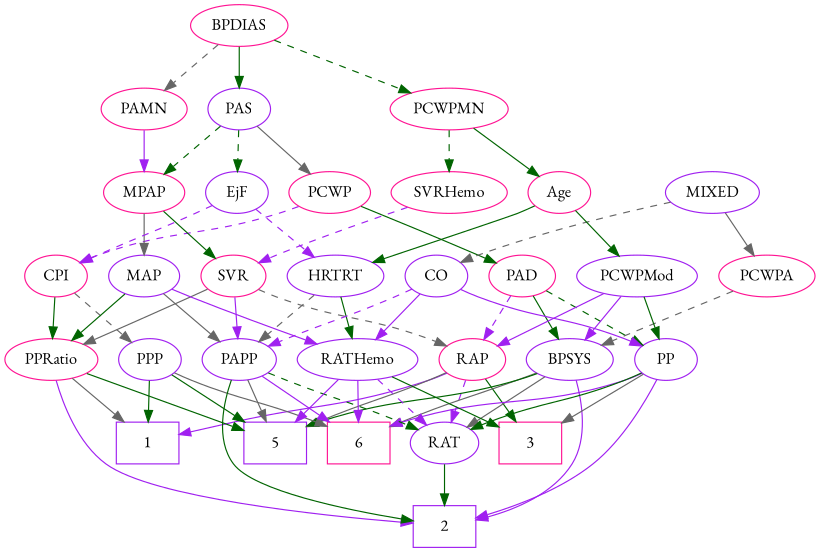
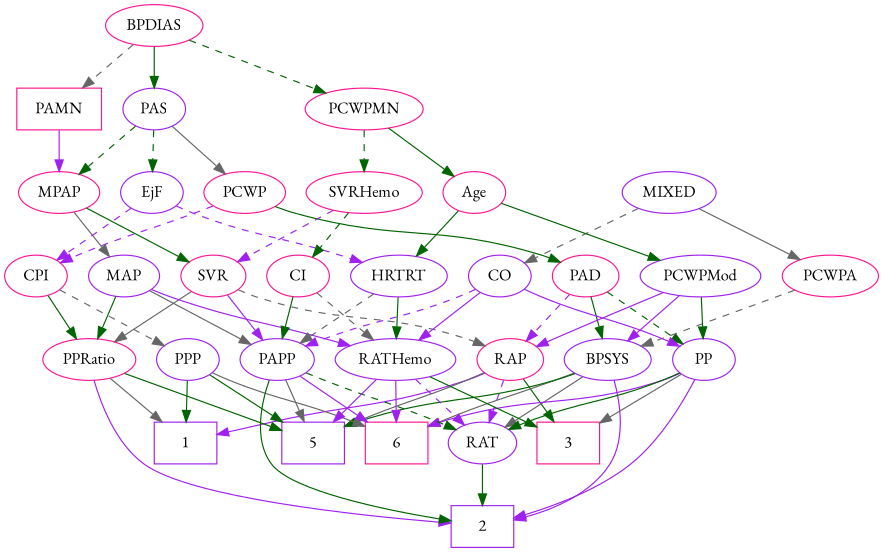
  strict digraph {
    fontname="EB Garamond"
    node [color=purple fontname="EB Garamond"]
    edge [color=darkgreen fontname="EB Garamond" style=solid]
    1 [height=0.5 shape=box width=0.75]
    2 [height=0.5 shape=box width=0.75]
    3 [color=deeppink height=0.5 shape=box width=0.75]
    n4 [color=deeppink height=0.5 label=6 shape=box width=0.75]
    5 [height=0.5 shape=box width=0.75]
    RAP [color=deeppink height=0.5 width=0.77632]
    RAT [height=0.5 width=0.75827]
    PAS [height=0.5 width=0.75]
    PCWP [color=deeppink height=0.5 width=0.97491]
    MPAP [color=deeppink height=0.5 width=0.97491]
    EjF [height=0.5 width=0.75]
    PAD [color=deeppink height=0.5 width=0.79437]
    CPI [color=deeppink height=0.5 width=0.75]
    SVR [color=deeppink height=0.5 width=0.77632]
    MAP [height=0.5 width=0.84854]
    HRTRT [height=0.5 width=1.1013]
    BPSYS [height=0.5 width=1.0471]
    PP [height=0.5 width=0.75]
    PPRatio [color=deeppink height=0.5 width=1.1013]
    PPP [height=0.5 width=0.75]
    PAPP [height=0.5 width=0.88464]
    RATHemo [height=0.5 width=1.3721]
-   PAMN [color=deeppink height=0.5 width=1.011]
+   PAMN [color=deeppink height=0.5 width=1.011 shape=box]
    MIXED [height=0.5 width=1.1193]
    PCWPA [color=deeppink height=0.5 width=1.1555]
    CO [height=0.5 width=0.75]
    PCWPMod [height=0.5 width=1.4443]
    PCWPMN [color=deeppink height=0.5 width=1.3902]
    SVRHemo [color=deeppink height=0.5 width=1.3902]
    Age [color=deeppink height=0.5 width=0.75]
+   CI [color=deeppink height=0.5 width=0.75]
    BPDIAS [color=deeppink height=0.5 width=1.1735]
    RAP -> 1 [color=purple]
    RAP -> 3
    RAP -> 5 [color=gray40]
    RAP -> RAT [color=purple style=dashed]
    RAT -> 2
    PAS -> PCWP [color=gray40]
    PAS -> MPAP [style=dashed]
    PAS -> EjF [style=dashed]
    PCWP -> PAD
    PCWP -> CPI [color=purple style=dashed]
    MPAP -> SVR
    MPAP -> MAP [color=gray40]
    EjF -> CPI [color=purple style=dashed]
    EjF -> HRTRT [color=purple style=dashed]
    PAD -> RAP [color=purple style=dashed]
    PAD -> BPSYS
    PAD -> PP [style=dashed]
    CPI -> PPRatio
    CPI -> PPP [color=gray40 style=dashed]
    SVR -> RAP [color=gray40 style=dashed]
    SVR -> PPRatio [color=gray40]
    SVR -> PAPP [color=purple]
    MAP -> PPRatio
    MAP -> PAPP [color=gray40]
    MAP -> RATHemo [color=purple]
    HRTRT -> PAPP [color=gray40 style=dashed]
    HRTRT -> RATHemo
    BPSYS -> 2 [color=purple]
    BPSYS -> n4 [color=gray40]
    BPSYS -> 5
    BPSYS -> RAT [color=gray40]
    PP -> 2 [color=purple]
    PP -> 3 [color=gray40]
    PP -> n4 [color=purple]
    PP -> RAT
    PPRatio -> 1 [color=gray40]
    PPRatio -> 2 [color=purple]
    PPRatio -> 5
    PPP -> 1
    PPP -> n4 [color=gray40]
    PPP -> 5
    PAPP -> 2
    PAPP -> n4 [color=purple]
    PAPP -> 5 [color=gray40]
    PAPP -> RAT [style=dashed]
    RATHemo -> 3
    RATHemo -> n4 [color=purple]
    RATHemo -> 5 [color=purple]
    RATHemo -> RAT [color=purple style=dashed]
    PAMN -> MPAP [color=purple]
    MIXED -> PCWPA [color=gray40]
    MIXED -> CO [color=gray40 style=dashed]
    PCWPA -> BPSYS [color=gray40 style=dashed]
    CO -> PP [color=purple]
    CO -> PAPP [color=purple style=dashed]
    CO -> RATHemo [color=purple]
    PCWPMod -> RAP [color=purple]
    PCWPMod -> BPSYS [color=purple]
    PCWPMod -> PP
    PCWPMN -> SVRHemo [style=dashed]
    PCWPMN -> Age
    SVRHemo -> SVR [color=purple style=dashed]
+   SVRHemo -> CI [style=dashed]
    Age -> HRTRT
    Age -> PCWPMod
+   CI -> PAPP
+   CI -> RATHemo [color=gray40 style=dashed]
    BPDIAS -> PAS
    BPDIAS -> PAMN [color=gray40 style=dashed]
    BPDIAS -> PCWPMN [style=dashed]
  }
